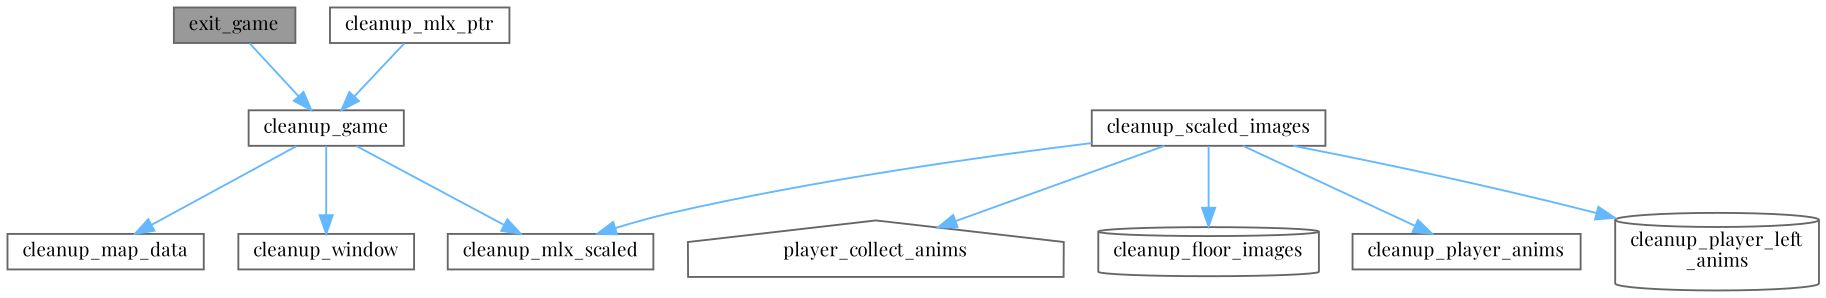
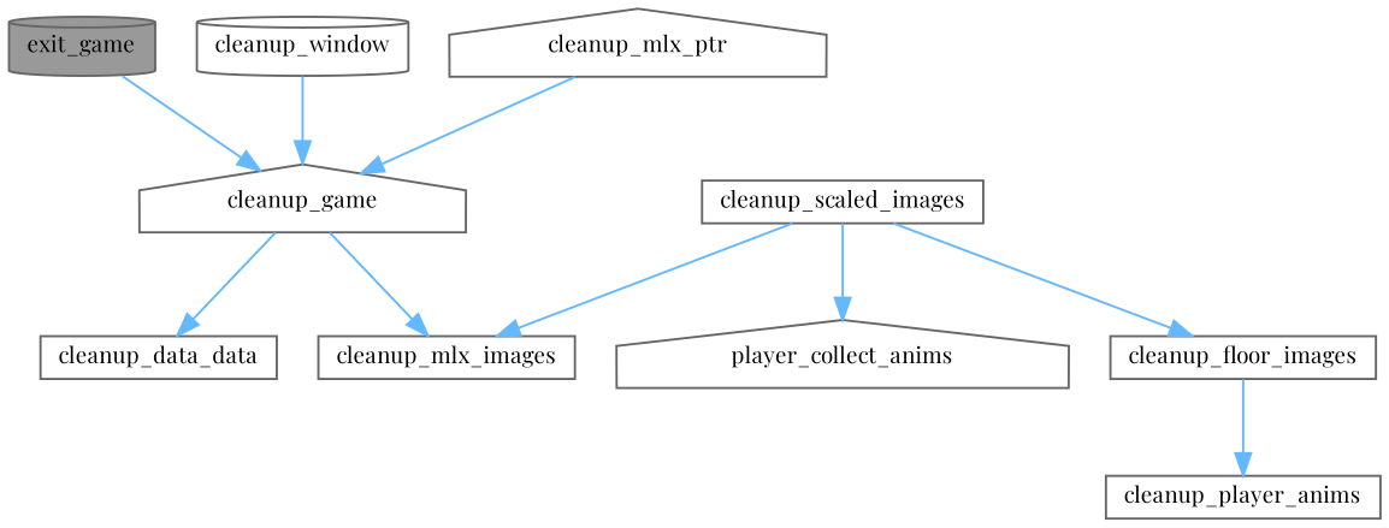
  digraph {
    fontname="Playfair Display"
    rankdir=TB
    node [color=grey40 fillcolor=white fontname="Playfair Display" fontsize=10 shape=box style=filled]
    edge [color=steelblue1 fontname="Playfair Display" fontsize=10 labelfontname=Helvetica labelfontsize=10 style=solid]
-   n1 [color=gray40 fillcolor=grey60 fontcolor=black height=0.2 label=exit_game width=0.4]
-   n2 [height=0.2 label=cleanup_game width=0.4]
-   n3 [height=0.2 label=cleanup_map_data width=0.4]
-   n4 [height=0.2 label=cleanup_mlx_scaled width=0.4]
-   n5 [height=0.2 label=cleanup_window width=0.4]
-   n6 [height=0.2 label=cleanup_mlx_ptr width=0.4]
+   n1 [color=gray40 fillcolor=grey60 fontcolor=black height=0.2 label=exit_game shape=cylinder width=0.4]
+   n2 [height=0.2 label=cleanup_game shape=house width=0.4]
+   n3 [height=0.2 label=cleanup_data_data width=0.4]
+   n4 [height=0.2 label=cleanup_mlx_images width=0.4]
+   n5 [height=0.2 label=cleanup_window shape=cylinder width=0.4]
+   n6 [height=0.2 label=cleanup_mlx_ptr shape=house width=0.4]
    n7 [height=0.2 label=cleanup_scaled_images width=0.4]
    n8 [height=0.2 label=player_collect_anims shape=house width=0.4]
-   n9 [height=0.2 label=cleanup_floor_images shape=cylinder width=0.4]
+   n9 [height=0.2 label=cleanup_floor_images width=0.4]
    n10 [height=0.2 label=cleanup_player_anims width=0.4]
-   n11 [height=0.2 label="cleanup_player_left\l_anims" shape=cylinder width=0.4]
    n1 -> n2
    n2 -> n3
    n2 -> n4
-   n2 -> n5
+   n5 -> n2
    n6 -> n2
    n7 -> n4
    n7 -> n8
    n7 -> n9
-   n7 -> n10
-   n7 -> n11
+   n9 -> n10
  }
